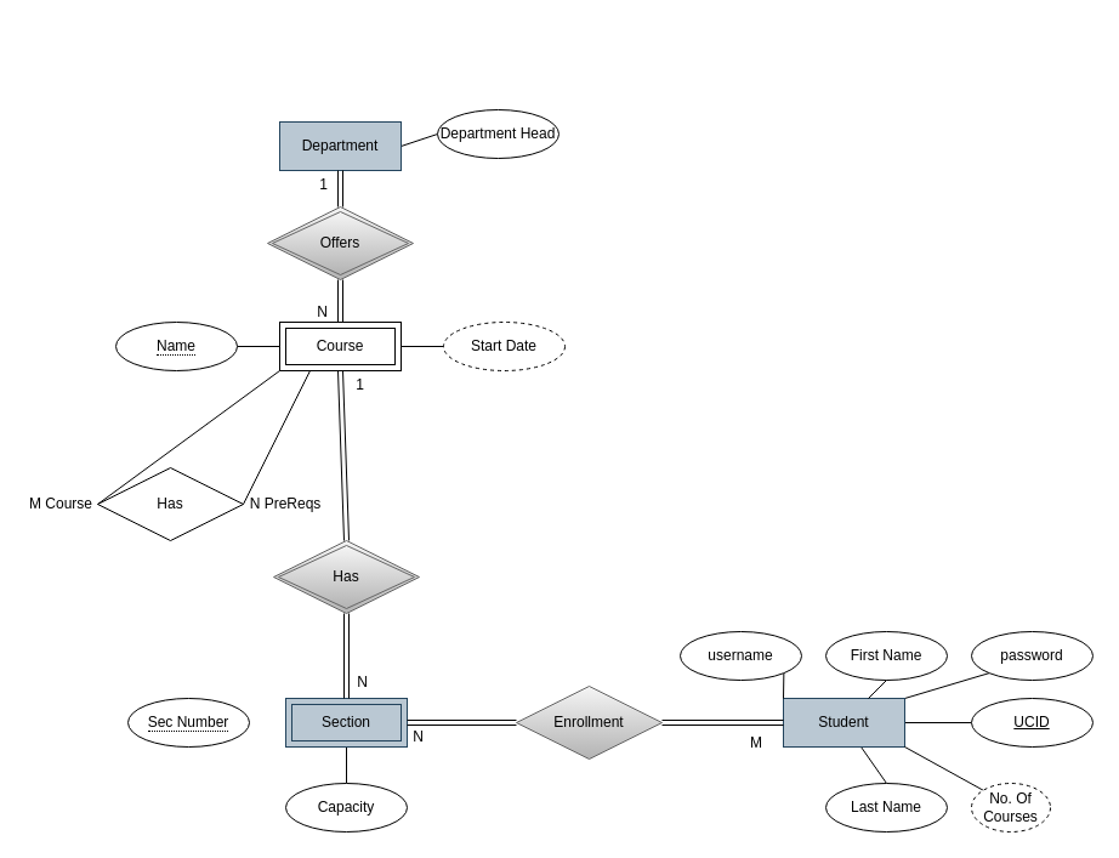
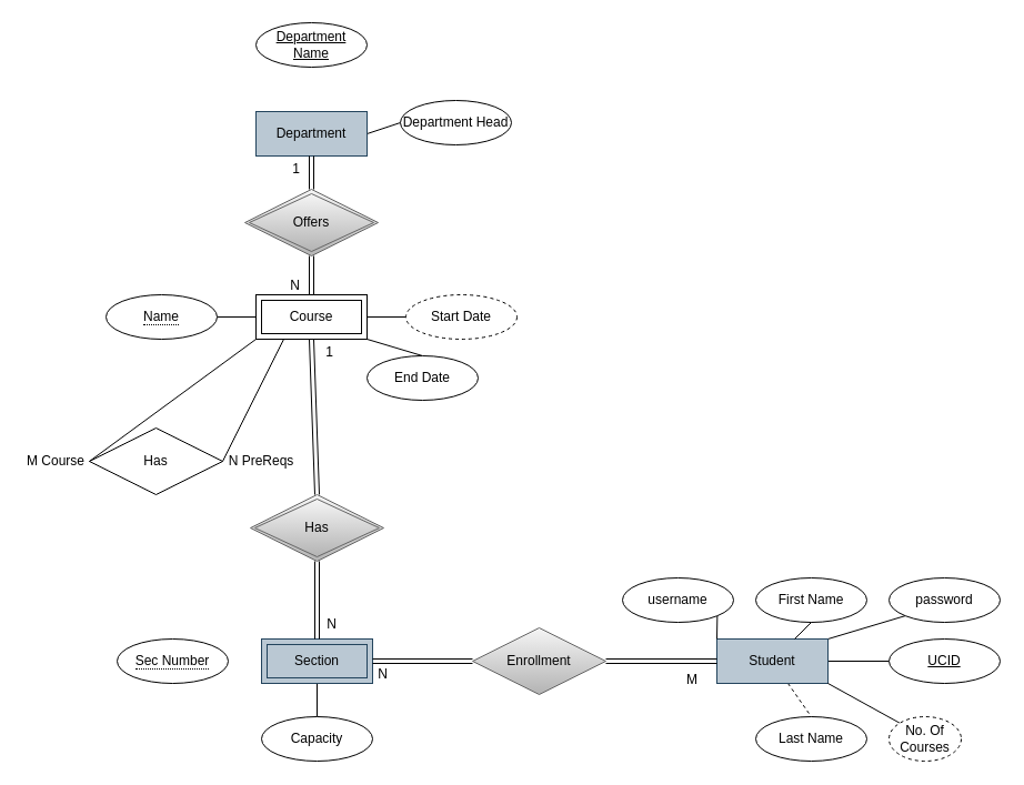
  <mxCell id="0" />
  <mxCell id="1" parent="0" />
  <mxCell id="2" style="edgeStyle=orthogonalEdgeStyle;rounded=0;orthogonalLoop=1;jettySize=auto;html=1;exitX=0.5;exitY=1;exitDx=0;exitDy=0;entryX=0.5;entryY=0;entryDx=0;entryDy=0;startArrow=none;startFill=0;endArrow=none;endFill=0;" parent="1" source="3" target="11" edge="1"><mxGeometry relative="1" as="geometry" /></mxCell>
  <mxCell id="3" value="Section" style="shape=ext;margin=3;double=1;whiteSpace=wrap;html=1;align=center;fillColor=#bac8d3;strokeColor=#23445d;" parent="1" vertex="1"><mxGeometry x="235" y="575" width="100" height="40" as="geometry" /></mxCell>
  <mxCell id="4" style="rounded=0;orthogonalLoop=1;jettySize=auto;html=1;exitX=1;exitY=0.5;exitDx=0;exitDy=0;entryX=0;entryY=0.5;entryDx=0;entryDy=0;endArrow=none;endFill=0;" parent="1" source="7" target="35" edge="1"><mxGeometry relative="1" as="geometry" /></mxCell>
- <mxCell id="5" style="edgeStyle=none;rounded=0;orthogonalLoop=1;jettySize=auto;html=1;entryX=0.5;entryY=0;entryDx=0;entryDy=0;endArrow=none;endFill=0;" parent="1" source="7" target="47" edge="1"><mxGeometry relative="1" as="geometry" /></mxCell>
+ <mxCell id="5" style="edgeStyle=none;rounded=0;orthogonalLoop=1;jettySize=auto;html=1;entryX=0.5;entryY=0;entryDx=0;entryDy=0;endArrow=none;endFill=0;dashed=1;" parent="1" source="7" target="47" edge="1"><mxGeometry relative="1" as="geometry" /></mxCell>
  <mxCell id="6" style="edgeStyle=none;rounded=0;orthogonalLoop=1;jettySize=auto;html=1;exitX=1;exitY=0;exitDx=0;exitDy=0;entryX=0;entryY=1;entryDx=0;entryDy=0;endArrow=none;endFill=0;" parent="1" source="7" target="49" edge="1"><mxGeometry relative="1" as="geometry" /></mxCell>
  <mxCell id="7" value="Student" style="whiteSpace=wrap;html=1;align=center;fillColor=#bac8d3;strokeColor=#23445d;" parent="1" vertex="1"><mxGeometry x="645" y="575" width="100" height="40" as="geometry" /></mxCell>
  <mxCell id="8" value="Has" style="shape=rhombus;double=1;perimeter=rhombusPerimeter;whiteSpace=wrap;html=1;align=center;fillColor=#f5f5f5;gradientColor=#b3b3b3;strokeColor=#666666;" parent="1" vertex="1"><mxGeometry x="225" y="445" width="120" height="60" as="geometry" /></mxCell>
  <mxCell id="9" style="edgeStyle=none;rounded=0;orthogonalLoop=1;jettySize=auto;html=1;exitX=0;exitY=0.5;exitDx=0;exitDy=0;endArrow=none;endFill=0;entryX=0;entryY=1;entryDx=0;entryDy=0;" parent="1" source="14" target="40" edge="1"><mxGeometry relative="1" as="geometry"><mxPoint x="249.231" y="305" as="targetPoint" /><mxPoint x="80" y="415" as="sourcePoint" /></mxGeometry></mxCell>
  <mxCell id="10" style="edgeStyle=none;rounded=0;orthogonalLoop=1;jettySize=auto;html=1;exitX=1;exitY=0.5;exitDx=0;exitDy=0;endArrow=none;endFill=0;entryX=0.25;entryY=1;entryDx=0;entryDy=0;" parent="1" source="14" target="40" edge="1"><mxGeometry relative="1" as="geometry"><mxPoint x="267.692" y="305" as="targetPoint" /><mxPoint x="200" y="415" as="sourcePoint" /></mxGeometry></mxCell>
  <mxCell id="11" value="Capacity" style="ellipse;whiteSpace=wrap;html=1;align=center;fontStyle=0" parent="1" vertex="1"><mxGeometry x="235" y="645" width="100" height="40" as="geometry" /></mxCell>
  <mxCell id="12" value="" style="group" parent="1" vertex="1" connectable="0"><mxGeometry x="20" y="385" width="220" height="60" as="geometry" /></mxCell>
  <mxCell id="13" value="" style="group" parent="12" vertex="1" connectable="0"><mxGeometry x="20" width="200" height="60" as="geometry" /></mxCell>
  <mxCell id="14" value="Has" style="shape=rhombus;perimeter=rhombusPerimeter;whiteSpace=wrap;html=1;align=center;" parent="13" vertex="1"><mxGeometry x="40" width="120" height="60" as="geometry" /></mxCell>
  <mxCell id="15" value="M Course" style="text;html=1;strokeColor=none;fillColor=none;align=center;verticalAlign=middle;whiteSpace=wrap;rounded=0;" parent="12" vertex="1"><mxGeometry y="15" width="60" height="30" as="geometry" /></mxCell>
  <mxCell id="16" style="edgeStyle=none;rounded=0;orthogonalLoop=1;jettySize=auto;html=1;endArrow=none;endFill=0;entryX=0;entryY=0;entryDx=0;entryDy=0;exitX=1;exitY=1;exitDx=0;exitDy=0;" parent="1" source="48" target="7" edge="1"><mxGeometry relative="1" as="geometry"><mxPoint x="645.117" y="554.237" as="sourcePoint" /></mxGeometry></mxCell>
  <mxCell id="17" value="" style="shape=link;html=1;rounded=0;endArrow=none;endFill=0;exitX=0.5;exitY=0;exitDx=0;exitDy=0;entryX=0.5;entryY=1;entryDx=0;entryDy=0;" parent="1" source="8" target="40" edge="1"><mxGeometry relative="1" as="geometry"><mxPoint x="275" y="445" as="sourcePoint" /><mxPoint x="289.412" y="305" as="targetPoint" /></mxGeometry></mxCell>
  <mxCell id="18" value="1" style="resizable=0;html=1;align=right;verticalAlign=bottom;" parent="17" connectable="0" vertex="1"><mxGeometry x="1" relative="1" as="geometry"><mxPoint x="20" y="20" as="offset" /></mxGeometry></mxCell>
  <mxCell id="19" value="" style="shape=link;html=1;rounded=0;endArrow=none;endFill=0;exitX=0.5;exitY=1;exitDx=0;exitDy=0;" parent="1" source="8" target="3" edge="1"><mxGeometry relative="1" as="geometry"><mxPoint x="455" y="455" as="sourcePoint" /><mxPoint x="615" y="455" as="targetPoint" /></mxGeometry></mxCell>
  <mxCell id="20" value="N" style="resizable=0;html=1;align=right;verticalAlign=bottom;" parent="19" connectable="0" vertex="1"><mxGeometry x="1" relative="1" as="geometry"><mxPoint x="18" y="-5" as="offset" /></mxGeometry></mxCell>
  <mxCell id="21" value="&lt;span style=&quot;border-bottom: 1px dotted&quot;&gt;Sec Number&lt;/span&gt;" style="ellipse;whiteSpace=wrap;html=1;align=center;" parent="1" vertex="1"><mxGeometry x="105" y="575" width="100" height="40" as="geometry" /></mxCell>
  <mxCell id="22" value="" style="shape=link;html=1;rounded=0;endArrow=none;endFill=0;exitX=0;exitY=0.5;exitDx=0;exitDy=0;" parent="1" source="36" target="3" edge="1"><mxGeometry relative="1" as="geometry"><mxPoint x="405" y="595" as="sourcePoint" /><mxPoint x="695" y="495" as="targetPoint" /></mxGeometry></mxCell>
  <mxCell id="23" value="N" style="resizable=0;html=1;align=right;verticalAlign=bottom;direction=south;" parent="22" connectable="0" vertex="1"><mxGeometry x="1" relative="1" as="geometry"><mxPoint x="14" y="20" as="offset" /></mxGeometry></mxCell>
  <mxCell id="24" value="" style="shape=link;html=1;rounded=0;endArrow=none;endFill=0;exitX=1;exitY=0.5;exitDx=0;exitDy=0;" parent="1" source="36" target="7" edge="1"><mxGeometry relative="1" as="geometry"><mxPoint x="600" y="519.86" as="sourcePoint" /><mxPoint x="660" y="559.86" as="targetPoint" /></mxGeometry></mxCell>
  <mxCell id="25" value="M" style="resizable=0;html=1;align=right;verticalAlign=bottom;" parent="24" connectable="0" vertex="1"><mxGeometry x="1" relative="1" as="geometry"><mxPoint x="-17" y="25" as="offset" /></mxGeometry></mxCell>
  <mxCell id="26" style="rounded=0;orthogonalLoop=1;jettySize=auto;html=1;endArrow=none;endFill=0;entryX=0.5;entryY=1;entryDx=0;entryDy=0;" parent="1" edge="1"><mxGeometry relative="1" as="geometry"><mxPoint x="470" y="495" as="targetPoint" /></mxGeometry></mxCell>
+ <mxCell id="27" style="rounded=0;orthogonalLoop=1;jettySize=auto;html=1;exitX=1;exitY=1;exitDx=0;exitDy=0;entryX=0.5;entryY=0;entryDx=0;entryDy=0;endArrow=none;endFill=0;" parent="1" source="40" target="34" edge="1"><mxGeometry relative="1" as="geometry"><mxPoint x="330" y="305" as="sourcePoint" /></mxGeometry></mxCell>
  <mxCell id="28" value="N PreReqs" style="text;html=1;strokeColor=none;fillColor=none;align=center;verticalAlign=middle;whiteSpace=wrap;rounded=0;" parent="1" vertex="1"><mxGeometry x="200" y="400" width="70" height="30" as="geometry" /></mxCell>
  <mxCell id="29" value="First Name" style="ellipse;whiteSpace=wrap;html=1;align=center;" parent="1" vertex="1"><mxGeometry x="680" y="520" width="100" height="40" as="geometry" /></mxCell>
  <mxCell id="30" value="" style="endArrow=none;html=1;rounded=0;entryX=0.5;entryY=1;entryDx=0;entryDy=0;" parent="1" source="7" target="29" edge="1"><mxGeometry width="50" height="50" relative="1" as="geometry"><mxPoint x="680" y="570" as="sourcePoint" /><mxPoint x="730" y="520" as="targetPoint" /></mxGeometry></mxCell>
  <mxCell id="31" value="" style="endArrow=none;html=1;rounded=0;entryX=0;entryY=0.5;entryDx=0;entryDy=0;exitX=1;exitY=0.5;exitDx=0;exitDy=0;" parent="1" source="46" target="40" edge="1"><mxGeometry width="50" height="50" relative="1" as="geometry"><mxPoint x="195" y="285" as="sourcePoint" /><mxPoint x="230" y="265" as="targetPoint" /></mxGeometry></mxCell>
  <mxCell id="32" value="Start Date" style="ellipse;whiteSpace=wrap;html=1;align=center;dashed=1;" parent="1" vertex="1"><mxGeometry x="365" y="265" width="100" height="40" as="geometry" /></mxCell>
  <mxCell id="33" value="" style="endArrow=none;html=1;rounded=0;exitX=1;exitY=0.5;exitDx=0;exitDy=0;entryX=0;entryY=0.5;entryDx=0;entryDy=0;" parent="1" source="40" target="32" edge="1"><mxGeometry width="50" height="50" relative="1" as="geometry"><mxPoint x="330" y="285" as="sourcePoint" /><mxPoint x="660" y="335" as="targetPoint" /></mxGeometry></mxCell>
+ <mxCell id="34" value="End Date" style="ellipse;whiteSpace=wrap;html=1;align=center;" parent="1" vertex="1"><mxGeometry x="330" y="320" width="100" height="40" as="geometry" /></mxCell>
  <mxCell id="35" value="&lt;u&gt;UCID&lt;/u&gt;" style="ellipse;whiteSpace=wrap;html=1;align=center;fontStyle=0" parent="1" vertex="1"><mxGeometry x="800" y="575" width="100" height="40" as="geometry" /></mxCell>
  <mxCell id="36" value="Enrollment" style="shape=rhombus;perimeter=rhombusPerimeter;whiteSpace=wrap;html=1;align=center;gradientColor=#b3b3b3;fillColor=#f5f5f5;strokeColor=#666666;" parent="1" vertex="1"><mxGeometry x="425" y="565" width="120" height="60" as="geometry" /></mxCell>
  <mxCell id="37" value="Offers" style="shape=rhombus;double=1;perimeter=rhombusPerimeter;whiteSpace=wrap;html=1;align=center;fillColor=#f5f5f5;gradientColor=#b3b3b3;strokeColor=#666666;" parent="1" vertex="1"><mxGeometry x="220" y="170" width="120" height="60" as="geometry" /></mxCell>
  <mxCell id="38" style="edgeStyle=none;rounded=0;orthogonalLoop=1;jettySize=auto;html=1;exitX=1;exitY=0.5;exitDx=0;exitDy=0;entryX=0;entryY=0.5;entryDx=0;entryDy=0;endArrow=none;endFill=0;" parent="1" source="39" target="52" edge="1"><mxGeometry relative="1" as="geometry" /></mxCell>
  <mxCell id="39" value="Department" style="whiteSpace=wrap;html=1;align=center;fillColor=#bac8d3;strokeColor=#23445d;" parent="1" vertex="1"><mxGeometry x="230" y="100" width="100" height="40" as="geometry" /></mxCell>
  <mxCell id="40" value="Course" style="shape=ext;margin=3;double=1;whiteSpace=wrap;html=1;align=center;" parent="1" vertex="1"><mxGeometry x="230" y="265" width="100" height="40" as="geometry" /></mxCell>
  <mxCell id="41" value="" style="shape=link;html=1;rounded=0;endArrow=none;endFill=0;exitX=0.5;exitY=1;exitDx=0;exitDy=0;entryX=0.5;entryY=0;entryDx=0;entryDy=0;" parent="1" source="37" target="40" edge="1"><mxGeometry relative="1" as="geometry"><mxPoint x="185" y="200" as="sourcePoint" /><mxPoint x="345" y="200" as="targetPoint" /></mxGeometry></mxCell>
  <mxCell id="42" value="N" style="resizable=0;html=1;align=right;verticalAlign=bottom;" parent="41" connectable="0" vertex="1"><mxGeometry x="1" relative="1" as="geometry"><mxPoint x="-10" as="offset" /></mxGeometry></mxCell>
  <mxCell id="43" value="" style="shape=link;html=1;rounded=0;endArrow=none;endFill=0;entryX=0.5;entryY=1;entryDx=0;entryDy=0;exitX=0.5;exitY=0;exitDx=0;exitDy=0;" parent="1" source="37" target="39" edge="1"><mxGeometry relative="1" as="geometry"><mxPoint x="235" y="200" as="sourcePoint" /><mxPoint x="395" y="200" as="targetPoint" /></mxGeometry></mxCell>
  <mxCell id="44" value="1" style="resizable=0;html=1;align=right;verticalAlign=bottom;" parent="43" connectable="0" vertex="1"><mxGeometry x="1" relative="1" as="geometry"><mxPoint x="-10" y="20" as="offset" /></mxGeometry></mxCell>
+ <mxCell id="45" value="Department Name" style="ellipse;whiteSpace=wrap;html=1;align=center;fontStyle=4" parent="1" vertex="1"><mxGeometry x="230" width="100" height="40" as="geometry" y="20" /></mxCell>
  <mxCell id="46" value="&lt;span style=&quot;border-bottom: 1px dotted&quot;&gt;Name&lt;/span&gt;" style="ellipse;whiteSpace=wrap;html=1;align=center;" parent="1" vertex="1"><mxGeometry x="95" y="265" width="100" height="40" as="geometry" /></mxCell>
  <mxCell id="47" value="Last Name" style="ellipse;whiteSpace=wrap;html=1;align=center;" parent="1" vertex="1"><mxGeometry x="680" y="645" width="100" height="40" as="geometry" /></mxCell>
  <mxCell id="48" value="username" style="ellipse;whiteSpace=wrap;html=1;align=center;" parent="1" vertex="1"><mxGeometry x="560" y="520" width="100" height="40" as="geometry" /></mxCell>
  <mxCell id="49" value="password" style="ellipse;whiteSpace=wrap;html=1;align=center;" parent="1" vertex="1"><mxGeometry x="800" y="520" width="100" height="40" as="geometry" /></mxCell>
  <mxCell id="50" style="edgeStyle=none;rounded=0;orthogonalLoop=1;jettySize=auto;html=1;exitX=0;exitY=0;exitDx=0;exitDy=0;entryX=1;entryY=1;entryDx=0;entryDy=0;endArrow=none;endFill=0;" parent="1" source="51" target="7" edge="1"><mxGeometry relative="1" as="geometry" /></mxCell>
  <mxCell id="51" value="No. Of Courses" style="ellipse;whiteSpace=wrap;html=1;align=center;dashed=1;" parent="1" vertex="1"><mxGeometry x="800" y="645" width="65" height="40" as="geometry" /></mxCell>
  <mxCell id="52" value="Department Head" style="ellipse;whiteSpace=wrap;html=1;align=center;fontStyle=0" parent="1" vertex="1"><mxGeometry x="360" y="90" width="100" height="40" as="geometry" /></mxCell>
